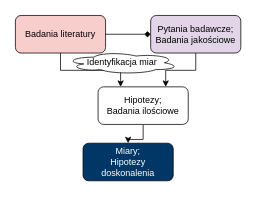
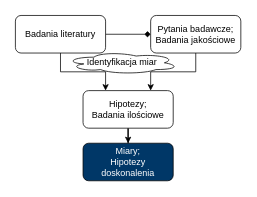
  <mxCell id="0" />
  <mxCell id="1" parent="0" />
  <mxCell id="2" value="" style="edgeStyle=orthogonalEdgeStyle;rounded=0;orthogonalLoop=1;jettySize=auto;html=1;endArrow=diamond;" parent="1" source="4" target="6" edge="1"><mxGeometry relative="1" as="geometry" /></mxCell>
  <mxCell id="3" style="edgeStyle=elbowEdgeStyle;rounded=0;orthogonalLoop=1;jettySize=auto;html=1;exitX=0.5;exitY=1;exitDx=0;exitDy=0;elbow=vertical;entryX=0.25;entryY=0;entryDx=0;entryDy=0;" parent="1" source="4" target="8" edge="1"><mxGeometry relative="1" as="geometry"><mxPoint x="170" y="110" as="targetPoint" /></mxGeometry></mxCell>
- <mxCell id="4" value="Badania literatury" style="rounded=1;whiteSpace=wrap;html=1;fillColor=#f8cecc;" parent="1" vertex="1"><mxGeometry x="20" y="20" width="120" height="50" as="geometry" /></mxCell>
+ <mxCell id="4" value="Badania literatury" style="rounded=1;whiteSpace=wrap;html=1;" parent="1" vertex="1"><mxGeometry x="20" y="20" width="120" height="50" as="geometry" /></mxCell>
  <mxCell id="5" style="rounded=0;orthogonalLoop=1;jettySize=auto;html=1;exitX=0.5;exitY=1;exitDx=0;exitDy=0;entryX=0.75;entryY=0;entryDx=0;entryDy=0;edgeStyle=elbowEdgeStyle;elbow=vertical;" parent="1" source="6" target="8" edge="1"><mxGeometry relative="1" as="geometry" /></mxCell>
- <mxCell id="6" value="&lt;div&gt;Pytania badawcze;&lt;/div&gt;&lt;div&gt;Badania jakościowe&lt;/div&gt;" style="rounded=1;whiteSpace=wrap;html=1;fillColor=#e1d5e7;" parent="1" vertex="1"><mxGeometry x="200" y="20" width="120" height="50" as="geometry" /></mxCell>
+ <mxCell id="6" value="&lt;div&gt;Pytania badawcze;&lt;/div&gt;&lt;div&gt;Badania jakościowe&lt;/div&gt;" style="rounded=1;whiteSpace=wrap;html=1;" parent="1" vertex="1"><mxGeometry x="200" y="20" width="120" height="50" as="geometry" /></mxCell>
  <mxCell id="7" value="" style="edgeStyle=orthogonalEdgeStyle;rounded=0;orthogonalLoop=1;jettySize=auto;html=1;" parent="1" source="8" target="9" edge="1"><mxGeometry relative="1" as="geometry" /></mxCell>
- <mxCell id="8" value="Hipotezy;&lt;br&gt;Badania ilościowe" style="rounded=1;whiteSpace=wrap;html=1;" parent="1" vertex="1"><mxGeometry x="130" y="115" width="120" height="50" as="geometry" /></mxCell>
+ <mxCell id="8" value="Hipotezy;&lt;br&gt;Badania ilościowe" style="rounded=1;whiteSpace=wrap;html=1;" parent="1" vertex="1"><mxGeometry x="110" y="120" width="120" height="50" as="geometry" /></mxCell>
  <mxCell id="9" value="&lt;font color=&quot;#ffffff&quot;&gt;Miary;&lt;br&gt;Hipotezy doskonalenia&lt;/font&gt;" style="rounded=1;whiteSpace=wrap;html=1;fillColor=#003767;" parent="1" vertex="1"><mxGeometry x="110" y="190" width="120" height="50" as="geometry" /></mxCell>
  <mxCell id="10" style="edgeStyle=orthogonalEdgeStyle;rounded=0;orthogonalLoop=1;jettySize=auto;html=1;exitX=0.5;exitY=1;exitDx=0;exitDy=0;" parent="1" edge="1"><mxGeometry relative="1" as="geometry"><mxPoint x="170" y="100" as="sourcePoint" /><mxPoint x="170" y="100" as="targetPoint" /></mxGeometry></mxCell>
  <mxCell id="11" value="Identyfikacja miar" style="ellipse;shape=cloud;whiteSpace=wrap;html=1;" parent="1" vertex="1"><mxGeometry x="87" y="68" width="150" height="30" as="geometry" /></mxCell>
